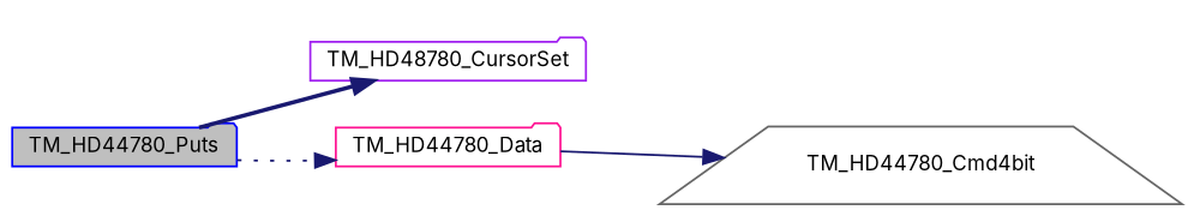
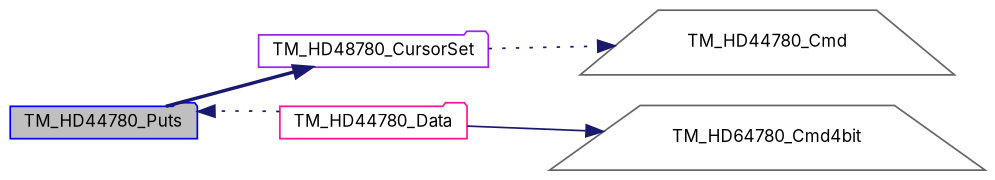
  digraph {
    fontname=Inter
    rankdir=LR
    node [color=gray40 fillcolor=white fontname=Inter fontsize=10 shape=folder style=filled]
    edge [color=midnightblue fontname=Inter fontsize=10 labelfontname=Helvetica labelfontsize=10 style=dotted]
    n1 [color=blue fillcolor=grey75 fontcolor=black height=0.2 label=TM_HD44780_Puts width=0.4]
    n2 [color=purple height=0.2 label=TM_HD48780_CursorSet width=0.4]
    n3 [color=deeppink height=0.2 label=TM_HD44780_Data width=0.4]
-   n5 [height=0.2 label=TM_HD44780_Cmd4bit shape=trapezium width=0.4]
+   n4 [height=0.2 label=TM_HD44780_Cmd shape=trapezium width=0.4]
+   n5 [height=0.2 label=TM_HD64780_Cmd4bit shape=trapezium width=0.4]
    n1 -> n2 [style=bold]
-   n1 -> n3
+   n3 -> n1
+   n2 -> n4
    n3 -> n5 [style=solid]
  }
